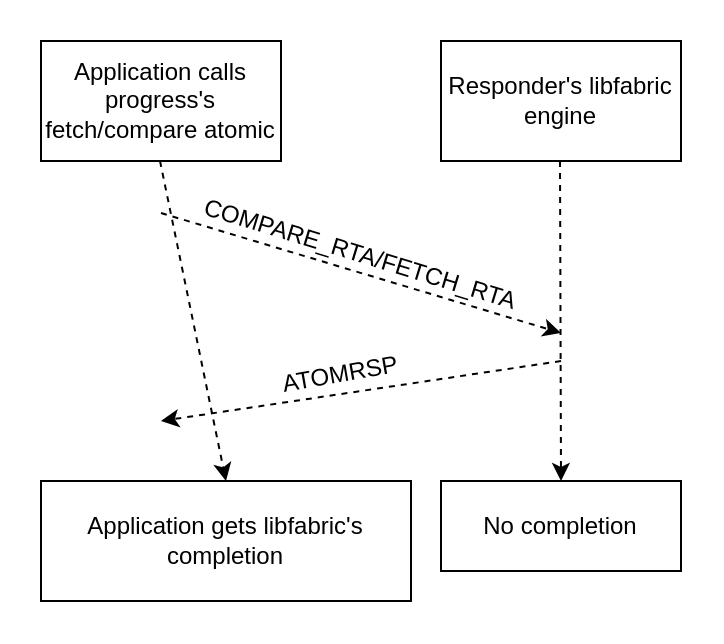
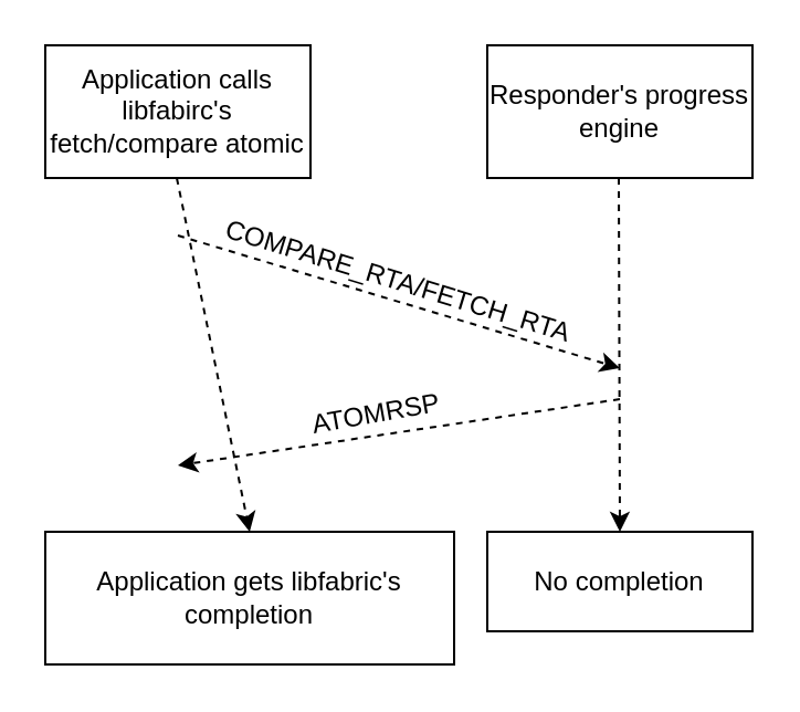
  <mxCell id="0" />
  <mxCell id="1" parent="0" />
- <mxCell id="2" value="Application calls progress's fetch/compare atomic" style="rounded=0;whiteSpace=wrap;html=1;" parent="1" vertex="1"><mxGeometry x="20" y="20" width="120" height="60" as="geometry" /></mxCell>
- <mxCell id="3" value="Responder's libfabric engine" style="rounded=0;whiteSpace=wrap;html=1;" parent="1" vertex="1"><mxGeometry x="220" y="20" width="120" height="60" as="geometry" /></mxCell>
+ <mxCell id="2" value="Application calls libfabirc's fetch/compare atomic" style="rounded=0;whiteSpace=wrap;html=1;" parent="1" vertex="1"><mxGeometry x="20" y="20" width="120" height="60" as="geometry" /></mxCell>
+ <mxCell id="3" value="Responder's progress engine" style="rounded=0;whiteSpace=wrap;html=1;" parent="1" vertex="1"><mxGeometry x="220" y="20" width="120" height="60" as="geometry" /></mxCell>
  <mxCell id="4" value="" style="endArrow=classic;html=1;dashed=1;entryX=0.5;entryY=0;entryDx=0;entryDy=0;" parent="1" target="7" edge="1"><mxGeometry width="50" height="50" relative="1" as="geometry"><mxPoint x="79.5" y="80" as="sourcePoint" /><mxPoint x="80" y="250" as="targetPoint" /></mxGeometry></mxCell>
  <mxCell id="5" value="" style="endArrow=classic;html=1;dashed=1;entryX=0.5;entryY=0;entryDx=0;entryDy=0;" parent="1" target="8" edge="1"><mxGeometry width="50" height="50" relative="1" as="geometry"><mxPoint x="279.5" y="80" as="sourcePoint" /><mxPoint x="280" y="259" as="targetPoint" /></mxGeometry></mxCell>
  <mxCell id="6" value="" style="endArrow=classic;html=1;dashed=1;" parent="1" edge="1"><mxGeometry width="50" height="50" relative="1" as="geometry"><mxPoint x="80" y="106" as="sourcePoint" /><mxPoint x="280" y="166" as="targetPoint" /></mxGeometry></mxCell>
  <mxCell id="7" value="Application gets libfabric's completion" style="rounded=0;whiteSpace=wrap;html=1;" parent="1" vertex="1"><mxGeometry x="20" y="240" width="185" height="60" as="geometry" /></mxCell>
  <mxCell id="8" value="No completion" style="rounded=0;whiteSpace=wrap;html=1;" parent="1" vertex="1"><mxGeometry x="220" y="240" width="120" height="45" as="geometry" /></mxCell>
  <mxCell id="9" value="COMPARE_RTA/FETCH_RTA" style="text;html=1;strokeColor=none;fillColor=none;align=center;verticalAlign=middle;whiteSpace=wrap;rounded=0;rotation=17;" parent="1" vertex="1"><mxGeometry x="160" y="117" width="40" height="20" as="geometry" /></mxCell>
  <mxCell id="10" value="" style="endArrow=classic;html=1;dashed=1;" parent="1" edge="1"><mxGeometry width="50" height="50" relative="1" as="geometry"><mxPoint x="280" y="180" as="sourcePoint" /><mxPoint x="80" y="210" as="targetPoint" /></mxGeometry></mxCell>
  <mxCell id="11" value="ATOMRSP" style="text;html=1;strokeColor=none;fillColor=none;align=center;verticalAlign=middle;whiteSpace=wrap;rounded=0;rotation=350;" parent="1" vertex="1"><mxGeometry x="150" y="177" width="40" height="20" as="geometry" /></mxCell>
